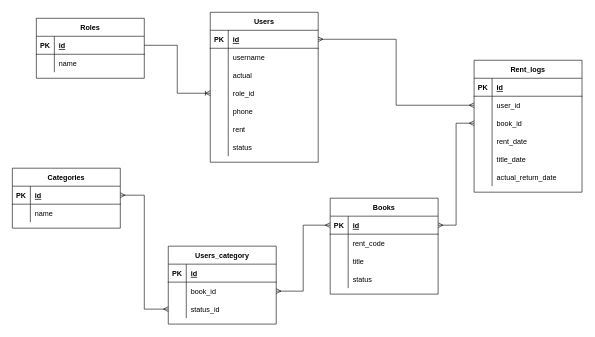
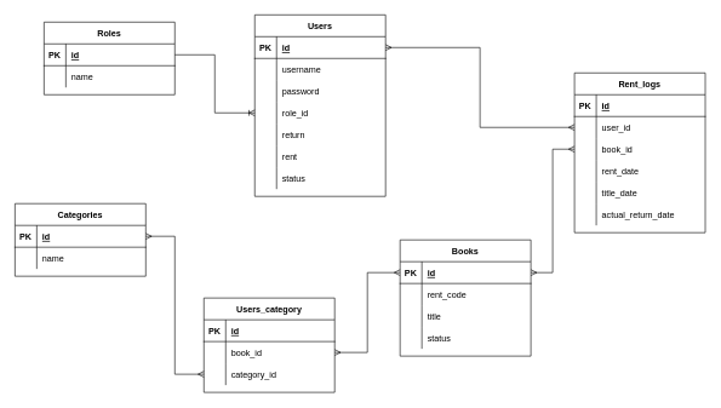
  <mxCell id="0" />
  <mxCell id="1" parent="0" />
  <mxCell id="2" value="Roles" style="shape=table;startSize=30;container=1;collapsible=1;childLayout=tableLayout;fixedRows=1;rowLines=0;fontStyle=1;align=center;resizeLast=1;" vertex="1" parent="1"><mxGeometry x="60" y="30" width="180" height="100" as="geometry" /></mxCell>
  <mxCell id="3" value="" style="shape=tableRow;horizontal=0;startSize=0;swimlaneHead=0;swimlaneBody=0;fillColor=none;collapsible=0;dropTarget=0;points=[[0,0.5],[1,0.5]];portConstraint=eastwest;top=0;left=0;right=0;bottom=1;" vertex="1" parent="2"><mxGeometry y="30" width="180" height="30" as="geometry" /></mxCell>
  <mxCell id="4" value="PK" style="shape=partialRectangle;connectable=0;fillColor=none;top=0;left=0;bottom=0;right=0;fontStyle=1;overflow=hidden;" vertex="1" parent="3"><mxGeometry width="30" height="30" as="geometry"><mxRectangle width="30" height="30" as="alternateBounds" /></mxGeometry></mxCell>
  <mxCell id="5" value="id" style="shape=partialRectangle;connectable=0;fillColor=none;top=0;left=0;bottom=0;right=0;align=left;spacingLeft=6;fontStyle=5;overflow=hidden;" vertex="1" parent="3"><mxGeometry x="30" width="150" height="30" as="geometry"><mxRectangle width="150" height="30" as="alternateBounds" /></mxGeometry></mxCell>
  <mxCell id="6" value="" style="shape=tableRow;horizontal=0;startSize=0;swimlaneHead=0;swimlaneBody=0;fillColor=none;collapsible=0;dropTarget=0;points=[[0,0.5],[1,0.5]];portConstraint=eastwest;top=0;left=0;right=0;bottom=0;" vertex="1" parent="2"><mxGeometry y="60" width="180" height="30" as="geometry" /></mxCell>
  <mxCell id="7" value="" style="shape=partialRectangle;connectable=0;fillColor=none;top=0;left=0;bottom=0;right=0;editable=1;overflow=hidden;" vertex="1" parent="6"><mxGeometry width="30" height="30" as="geometry"><mxRectangle width="30" height="30" as="alternateBounds" /></mxGeometry></mxCell>
  <mxCell id="8" value="name" style="shape=partialRectangle;connectable=0;fillColor=none;top=0;left=0;bottom=0;right=0;align=left;spacingLeft=6;overflow=hidden;" vertex="1" parent="6"><mxGeometry x="30" width="150" height="30" as="geometry"><mxRectangle width="150" height="30" as="alternateBounds" /></mxGeometry></mxCell>
  <mxCell id="9" value="Users" style="shape=table;startSize=30;container=1;collapsible=1;childLayout=tableLayout;fixedRows=1;rowLines=0;fontStyle=1;align=center;resizeLast=1;" vertex="1" parent="1"><mxGeometry x="350" y="20" width="180" height="250" as="geometry" /></mxCell>
  <mxCell id="10" value="" style="shape=tableRow;horizontal=0;startSize=0;swimlaneHead=0;swimlaneBody=0;fillColor=none;collapsible=0;dropTarget=0;points=[[0,0.5],[1,0.5]];portConstraint=eastwest;top=0;left=0;right=0;bottom=1;" vertex="1" parent="9"><mxGeometry y="30" width="180" height="30" as="geometry" /></mxCell>
  <mxCell id="11" value="PK" style="shape=partialRectangle;connectable=0;fillColor=none;top=0;left=0;bottom=0;right=0;fontStyle=1;overflow=hidden;" vertex="1" parent="10"><mxGeometry width="30" height="30" as="geometry"><mxRectangle width="30" height="30" as="alternateBounds" /></mxGeometry></mxCell>
  <mxCell id="12" value="id" style="shape=partialRectangle;connectable=0;fillColor=none;top=0;left=0;bottom=0;right=0;align=left;spacingLeft=6;fontStyle=5;overflow=hidden;" vertex="1" parent="10"><mxGeometry x="30" width="150" height="30" as="geometry"><mxRectangle width="150" height="30" as="alternateBounds" /></mxGeometry></mxCell>
  <mxCell id="13" value="" style="shape=tableRow;horizontal=0;startSize=0;swimlaneHead=0;swimlaneBody=0;fillColor=none;collapsible=0;dropTarget=0;points=[[0,0.5],[1,0.5]];portConstraint=eastwest;top=0;left=0;right=0;bottom=0;" vertex="1" parent="9"><mxGeometry y="60" width="180" height="30" as="geometry" /></mxCell>
  <mxCell id="14" value="" style="shape=partialRectangle;connectable=0;fillColor=none;top=0;left=0;bottom=0;right=0;editable=1;overflow=hidden;" vertex="1" parent="13"><mxGeometry width="30" height="30" as="geometry"><mxRectangle width="30" height="30" as="alternateBounds" /></mxGeometry></mxCell>
  <mxCell id="15" value="username" style="shape=partialRectangle;connectable=0;fillColor=none;top=0;left=0;bottom=0;right=0;align=left;spacingLeft=6;overflow=hidden;" vertex="1" parent="13"><mxGeometry x="30" width="150" height="30" as="geometry"><mxRectangle width="150" height="30" as="alternateBounds" /></mxGeometry></mxCell>
  <mxCell id="16" value="" style="shape=tableRow;horizontal=0;startSize=0;swimlaneHead=0;swimlaneBody=0;fillColor=none;collapsible=0;dropTarget=0;points=[[0,0.5],[1,0.5]];portConstraint=eastwest;top=0;left=0;right=0;bottom=0;" vertex="1" parent="9"><mxGeometry y="90" width="180" height="30" as="geometry" /></mxCell>
  <mxCell id="17" value="" style="shape=partialRectangle;connectable=0;fillColor=none;top=0;left=0;bottom=0;right=0;editable=1;overflow=hidden;" vertex="1" parent="16"><mxGeometry width="30" height="30" as="geometry"><mxRectangle width="30" height="30" as="alternateBounds" /></mxGeometry></mxCell>
- <mxCell id="18" value="actual" style="shape=partialRectangle;connectable=0;fillColor=none;top=0;left=0;bottom=0;right=0;align=left;spacingLeft=6;overflow=hidden;" vertex="1" parent="16"><mxGeometry x="30" width="150" height="30" as="geometry"><mxRectangle width="150" height="30" as="alternateBounds" /></mxGeometry></mxCell>
+ <mxCell id="18" value="password" style="shape=partialRectangle;connectable=0;fillColor=none;top=0;left=0;bottom=0;right=0;align=left;spacingLeft=6;overflow=hidden;" vertex="1" parent="16"><mxGeometry x="30" width="150" height="30" as="geometry"><mxRectangle width="150" height="30" as="alternateBounds" /></mxGeometry></mxCell>
  <mxCell id="19" value="" style="shape=tableRow;horizontal=0;startSize=0;swimlaneHead=0;swimlaneBody=0;fillColor=none;collapsible=0;dropTarget=0;points=[[0,0.5],[1,0.5]];portConstraint=eastwest;top=0;left=0;right=0;bottom=0;" vertex="1" parent="9"><mxGeometry y="120" width="180" height="30" as="geometry" /></mxCell>
  <mxCell id="20" value="" style="shape=partialRectangle;connectable=0;fillColor=none;top=0;left=0;bottom=0;right=0;editable=1;overflow=hidden;" vertex="1" parent="19"><mxGeometry width="30" height="30" as="geometry"><mxRectangle width="30" height="30" as="alternateBounds" /></mxGeometry></mxCell>
  <mxCell id="21" value="role_id" style="shape=partialRectangle;connectable=0;fillColor=none;top=0;left=0;bottom=0;right=0;align=left;spacingLeft=6;overflow=hidden;" vertex="1" parent="19"><mxGeometry x="30" width="150" height="30" as="geometry"><mxRectangle width="150" height="30" as="alternateBounds" /></mxGeometry></mxCell>
  <mxCell id="22" value="" style="shape=tableRow;horizontal=0;startSize=0;swimlaneHead=0;swimlaneBody=0;fillColor=none;collapsible=0;dropTarget=0;points=[[0,0.5],[1,0.5]];portConstraint=eastwest;top=0;left=0;right=0;bottom=0;" vertex="1" parent="9"><mxGeometry y="150" width="180" height="30" as="geometry" /></mxCell>
  <mxCell id="23" value="" style="shape=partialRectangle;connectable=0;fillColor=none;top=0;left=0;bottom=0;right=0;editable=1;overflow=hidden;" vertex="1" parent="22"><mxGeometry width="30" height="30" as="geometry"><mxRectangle width="30" height="30" as="alternateBounds" /></mxGeometry></mxCell>
- <mxCell id="24" value="phone" style="shape=partialRectangle;connectable=0;fillColor=none;top=0;left=0;bottom=0;right=0;align=left;spacingLeft=6;overflow=hidden;" vertex="1" parent="22"><mxGeometry x="30" width="150" height="30" as="geometry"><mxRectangle width="150" height="30" as="alternateBounds" /></mxGeometry></mxCell>
+ <mxCell id="24" value="return" style="shape=partialRectangle;connectable=0;fillColor=none;top=0;left=0;bottom=0;right=0;align=left;spacingLeft=6;overflow=hidden;" vertex="1" parent="22"><mxGeometry x="30" width="150" height="30" as="geometry"><mxRectangle width="150" height="30" as="alternateBounds" /></mxGeometry></mxCell>
  <mxCell id="25" value="" style="shape=tableRow;horizontal=0;startSize=0;swimlaneHead=0;swimlaneBody=0;fillColor=none;collapsible=0;dropTarget=0;points=[[0,0.5],[1,0.5]];portConstraint=eastwest;top=0;left=0;right=0;bottom=0;" vertex="1" parent="9"><mxGeometry y="180" width="180" height="30" as="geometry" /></mxCell>
  <mxCell id="26" value="" style="shape=partialRectangle;connectable=0;fillColor=none;top=0;left=0;bottom=0;right=0;editable=1;overflow=hidden;" vertex="1" parent="25"><mxGeometry width="30" height="30" as="geometry"><mxRectangle width="30" height="30" as="alternateBounds" /></mxGeometry></mxCell>
  <mxCell id="27" value="rent" style="shape=partialRectangle;connectable=0;fillColor=none;top=0;left=0;bottom=0;right=0;align=left;spacingLeft=6;overflow=hidden;" vertex="1" parent="25"><mxGeometry x="30" width="150" height="30" as="geometry"><mxRectangle width="150" height="30" as="alternateBounds" /></mxGeometry></mxCell>
  <mxCell id="28" value="" style="shape=tableRow;horizontal=0;startSize=0;swimlaneHead=0;swimlaneBody=0;fillColor=none;collapsible=0;dropTarget=0;points=[[0,0.5],[1,0.5]];portConstraint=eastwest;top=0;left=0;right=0;bottom=0;" vertex="1" parent="9"><mxGeometry y="210" width="180" height="30" as="geometry" /></mxCell>
  <mxCell id="29" value="" style="shape=partialRectangle;connectable=0;fillColor=none;top=0;left=0;bottom=0;right=0;editable=1;overflow=hidden;" vertex="1" parent="28"><mxGeometry width="30" height="30" as="geometry"><mxRectangle width="30" height="30" as="alternateBounds" /></mxGeometry></mxCell>
  <mxCell id="30" value="status" style="shape=partialRectangle;connectable=0;fillColor=none;top=0;left=0;bottom=0;right=0;align=left;spacingLeft=6;overflow=hidden;" vertex="1" parent="28"><mxGeometry x="30" width="150" height="30" as="geometry"><mxRectangle width="150" height="30" as="alternateBounds" /></mxGeometry></mxCell>
  <mxCell id="31" value="" style="edgeStyle=orthogonalEdgeStyle;fontSize=12;html=1;endArrow=ERoneToMany;rounded=0;exitX=1;exitY=0.5;exitDx=0;exitDy=0;entryX=0;entryY=0.5;entryDx=0;entryDy=0;" edge="1" parent="1" source="3" target="19"><mxGeometry width="100" height="100" relative="1" as="geometry"><mxPoint x="360" y="300" as="sourcePoint" /><mxPoint x="460" y="200" as="targetPoint" /></mxGeometry></mxCell>
  <mxCell id="32" value="Categories" style="shape=table;startSize=30;container=1;collapsible=1;childLayout=tableLayout;fixedRows=1;rowLines=0;fontStyle=1;align=center;resizeLast=1;" vertex="1" parent="1"><mxGeometry x="20" y="280" width="180" height="100" as="geometry" /></mxCell>
  <mxCell id="33" value="" style="shape=tableRow;horizontal=0;startSize=0;swimlaneHead=0;swimlaneBody=0;fillColor=none;collapsible=0;dropTarget=0;points=[[0,0.5],[1,0.5]];portConstraint=eastwest;top=0;left=0;right=0;bottom=1;" vertex="1" parent="32"><mxGeometry y="30" width="180" height="30" as="geometry" /></mxCell>
  <mxCell id="34" value="PK" style="shape=partialRectangle;connectable=0;fillColor=none;top=0;left=0;bottom=0;right=0;fontStyle=1;overflow=hidden;" vertex="1" parent="33"><mxGeometry width="30" height="30" as="geometry"><mxRectangle width="30" height="30" as="alternateBounds" /></mxGeometry></mxCell>
  <mxCell id="35" value="id" style="shape=partialRectangle;connectable=0;fillColor=none;top=0;left=0;bottom=0;right=0;align=left;spacingLeft=6;fontStyle=5;overflow=hidden;" vertex="1" parent="33"><mxGeometry x="30" width="150" height="30" as="geometry"><mxRectangle width="150" height="30" as="alternateBounds" /></mxGeometry></mxCell>
  <mxCell id="36" value="" style="shape=tableRow;horizontal=0;startSize=0;swimlaneHead=0;swimlaneBody=0;fillColor=none;collapsible=0;dropTarget=0;points=[[0,0.5],[1,0.5]];portConstraint=eastwest;top=0;left=0;right=0;bottom=0;" vertex="1" parent="32"><mxGeometry y="60" width="180" height="30" as="geometry" /></mxCell>
  <mxCell id="37" value="" style="shape=partialRectangle;connectable=0;fillColor=none;top=0;left=0;bottom=0;right=0;editable=1;overflow=hidden;" vertex="1" parent="36"><mxGeometry width="30" height="30" as="geometry"><mxRectangle width="30" height="30" as="alternateBounds" /></mxGeometry></mxCell>
  <mxCell id="38" value="name" style="shape=partialRectangle;connectable=0;fillColor=none;top=0;left=0;bottom=0;right=0;align=left;spacingLeft=6;overflow=hidden;" vertex="1" parent="36"><mxGeometry x="30" width="150" height="30" as="geometry"><mxRectangle width="150" height="30" as="alternateBounds" /></mxGeometry></mxCell>
  <mxCell id="39" value="Books" style="shape=table;startSize=30;container=1;collapsible=1;childLayout=tableLayout;fixedRows=1;rowLines=0;fontStyle=1;align=center;resizeLast=1;" vertex="1" parent="1"><mxGeometry x="550" y="330" width="180" height="160" as="geometry" /></mxCell>
  <mxCell id="40" value="" style="shape=tableRow;horizontal=0;startSize=0;swimlaneHead=0;swimlaneBody=0;fillColor=none;collapsible=0;dropTarget=0;points=[[0,0.5],[1,0.5]];portConstraint=eastwest;top=0;left=0;right=0;bottom=1;" vertex="1" parent="39"><mxGeometry y="30" width="180" height="30" as="geometry" /></mxCell>
  <mxCell id="41" value="PK" style="shape=partialRectangle;connectable=0;fillColor=none;top=0;left=0;bottom=0;right=0;fontStyle=1;overflow=hidden;" vertex="1" parent="40"><mxGeometry width="30" height="30" as="geometry"><mxRectangle width="30" height="30" as="alternateBounds" /></mxGeometry></mxCell>
  <mxCell id="42" value="id" style="shape=partialRectangle;connectable=0;fillColor=none;top=0;left=0;bottom=0;right=0;align=left;spacingLeft=6;fontStyle=5;overflow=hidden;" vertex="1" parent="40"><mxGeometry x="30" width="150" height="30" as="geometry"><mxRectangle width="150" height="30" as="alternateBounds" /></mxGeometry></mxCell>
  <mxCell id="43" value="" style="shape=tableRow;horizontal=0;startSize=0;swimlaneHead=0;swimlaneBody=0;fillColor=none;collapsible=0;dropTarget=0;points=[[0,0.5],[1,0.5]];portConstraint=eastwest;top=0;left=0;right=0;bottom=0;" vertex="1" parent="39"><mxGeometry y="60" width="180" height="30" as="geometry" /></mxCell>
  <mxCell id="44" value="" style="shape=partialRectangle;connectable=0;fillColor=none;top=0;left=0;bottom=0;right=0;editable=1;overflow=hidden;" vertex="1" parent="43"><mxGeometry width="30" height="30" as="geometry"><mxRectangle width="30" height="30" as="alternateBounds" /></mxGeometry></mxCell>
  <mxCell id="45" value="rent_code" style="shape=partialRectangle;connectable=0;fillColor=none;top=0;left=0;bottom=0;right=0;align=left;spacingLeft=6;overflow=hidden;" vertex="1" parent="43"><mxGeometry x="30" width="150" height="30" as="geometry"><mxRectangle width="150" height="30" as="alternateBounds" /></mxGeometry></mxCell>
  <mxCell id="46" value="" style="shape=tableRow;horizontal=0;startSize=0;swimlaneHead=0;swimlaneBody=0;fillColor=none;collapsible=0;dropTarget=0;points=[[0,0.5],[1,0.5]];portConstraint=eastwest;top=0;left=0;right=0;bottom=0;" vertex="1" parent="39"><mxGeometry y="90" width="180" height="30" as="geometry" /></mxCell>
  <mxCell id="47" value="" style="shape=partialRectangle;connectable=0;fillColor=none;top=0;left=0;bottom=0;right=0;editable=1;overflow=hidden;" vertex="1" parent="46"><mxGeometry width="30" height="30" as="geometry"><mxRectangle width="30" height="30" as="alternateBounds" /></mxGeometry></mxCell>
  <mxCell id="48" value="title" style="shape=partialRectangle;connectable=0;fillColor=none;top=0;left=0;bottom=0;right=0;align=left;spacingLeft=6;overflow=hidden;" vertex="1" parent="46"><mxGeometry x="30" width="150" height="30" as="geometry"><mxRectangle width="150" height="30" as="alternateBounds" /></mxGeometry></mxCell>
  <mxCell id="49" value="" style="shape=tableRow;horizontal=0;startSize=0;swimlaneHead=0;swimlaneBody=0;fillColor=none;collapsible=0;dropTarget=0;points=[[0,0.5],[1,0.5]];portConstraint=eastwest;top=0;left=0;right=0;bottom=0;" vertex="1" parent="39"><mxGeometry y="120" width="180" height="30" as="geometry" /></mxCell>
  <mxCell id="50" value="" style="shape=partialRectangle;connectable=0;fillColor=none;top=0;left=0;bottom=0;right=0;editable=1;overflow=hidden;" vertex="1" parent="49"><mxGeometry width="30" height="30" as="geometry"><mxRectangle width="30" height="30" as="alternateBounds" /></mxGeometry></mxCell>
  <mxCell id="51" value="status" style="shape=partialRectangle;connectable=0;fillColor=none;top=0;left=0;bottom=0;right=0;align=left;spacingLeft=6;overflow=hidden;" vertex="1" parent="49"><mxGeometry x="30" width="150" height="30" as="geometry"><mxRectangle width="150" height="30" as="alternateBounds" /></mxGeometry></mxCell>
  <mxCell id="52" value="Users_category" style="shape=table;startSize=30;container=1;collapsible=1;childLayout=tableLayout;fixedRows=1;rowLines=0;fontStyle=1;align=center;resizeLast=1;" vertex="1" parent="1"><mxGeometry x="280" y="410" width="180" height="130" as="geometry" /></mxCell>
  <mxCell id="53" value="" style="shape=tableRow;horizontal=0;startSize=0;swimlaneHead=0;swimlaneBody=0;fillColor=none;collapsible=0;dropTarget=0;points=[[0,0.5],[1,0.5]];portConstraint=eastwest;top=0;left=0;right=0;bottom=1;" vertex="1" parent="52"><mxGeometry y="30" width="180" height="30" as="geometry" /></mxCell>
  <mxCell id="54" value="PK" style="shape=partialRectangle;connectable=0;fillColor=none;top=0;left=0;bottom=0;right=0;fontStyle=1;overflow=hidden;" vertex="1" parent="53"><mxGeometry width="30" height="30" as="geometry"><mxRectangle width="30" height="30" as="alternateBounds" /></mxGeometry></mxCell>
  <mxCell id="55" value="id" style="shape=partialRectangle;connectable=0;fillColor=none;top=0;left=0;bottom=0;right=0;align=left;spacingLeft=6;fontStyle=5;overflow=hidden;" vertex="1" parent="53"><mxGeometry x="30" width="150" height="30" as="geometry"><mxRectangle width="150" height="30" as="alternateBounds" /></mxGeometry></mxCell>
  <mxCell id="56" value="" style="shape=tableRow;horizontal=0;startSize=0;swimlaneHead=0;swimlaneBody=0;fillColor=none;collapsible=0;dropTarget=0;points=[[0,0.5],[1,0.5]];portConstraint=eastwest;top=0;left=0;right=0;bottom=0;" vertex="1" parent="52"><mxGeometry y="60" width="180" height="30" as="geometry" /></mxCell>
  <mxCell id="57" value="" style="shape=partialRectangle;connectable=0;fillColor=none;top=0;left=0;bottom=0;right=0;editable=1;overflow=hidden;" vertex="1" parent="56"><mxGeometry width="30" height="30" as="geometry"><mxRectangle width="30" height="30" as="alternateBounds" /></mxGeometry></mxCell>
  <mxCell id="58" value="book_id" style="shape=partialRectangle;connectable=0;fillColor=none;top=0;left=0;bottom=0;right=0;align=left;spacingLeft=6;overflow=hidden;" vertex="1" parent="56"><mxGeometry x="30" width="150" height="30" as="geometry"><mxRectangle width="150" height="30" as="alternateBounds" /></mxGeometry></mxCell>
  <mxCell id="59" value="" style="shape=tableRow;horizontal=0;startSize=0;swimlaneHead=0;swimlaneBody=0;fillColor=none;collapsible=0;dropTarget=0;points=[[0,0.5],[1,0.5]];portConstraint=eastwest;top=0;left=0;right=0;bottom=0;" vertex="1" parent="52"><mxGeometry y="90" width="180" height="30" as="geometry" /></mxCell>
  <mxCell id="60" value="" style="shape=partialRectangle;connectable=0;fillColor=none;top=0;left=0;bottom=0;right=0;editable=1;overflow=hidden;" vertex="1" parent="59"><mxGeometry width="30" height="30" as="geometry"><mxRectangle width="30" height="30" as="alternateBounds" /></mxGeometry></mxCell>
- <mxCell id="61" value="status_id" style="shape=partialRectangle;connectable=0;fillColor=none;top=0;left=0;bottom=0;right=0;align=left;spacingLeft=6;overflow=hidden;" vertex="1" parent="59"><mxGeometry x="30" width="150" height="30" as="geometry"><mxRectangle width="150" height="30" as="alternateBounds" /></mxGeometry></mxCell>
+ <mxCell id="61" value="category_id" style="shape=partialRectangle;connectable=0;fillColor=none;top=0;left=0;bottom=0;right=0;align=left;spacingLeft=6;overflow=hidden;" vertex="1" parent="59"><mxGeometry x="30" width="150" height="30" as="geometry"><mxRectangle width="150" height="30" as="alternateBounds" /></mxGeometry></mxCell>
  <mxCell id="62" value="" style="edgeStyle=orthogonalEdgeStyle;fontSize=12;html=1;endArrow=ERmany;startArrow=ERmany;rounded=0;entryX=0;entryY=0.5;entryDx=0;entryDy=0;exitX=1;exitY=0.5;exitDx=0;exitDy=0;" edge="1" parent="1" source="56" target="40"><mxGeometry width="100" height="100" relative="1" as="geometry"><mxPoint x="500" y="510" as="sourcePoint" /><mxPoint x="600" y="410" as="targetPoint" /></mxGeometry></mxCell>
  <mxCell id="63" value="" style="edgeStyle=orthogonalEdgeStyle;fontSize=12;html=1;endArrow=ERmany;startArrow=ERmany;rounded=0;exitX=1;exitY=0.5;exitDx=0;exitDy=0;entryX=0;entryY=0.5;entryDx=0;entryDy=0;" edge="1" parent="1" source="33" target="59"><mxGeometry width="100" height="100" relative="1" as="geometry"><mxPoint x="280" y="380" as="sourcePoint" /><mxPoint x="380" y="280" as="targetPoint" /></mxGeometry></mxCell>
  <mxCell id="64" value="Rent_logs" style="shape=table;startSize=30;container=1;collapsible=1;childLayout=tableLayout;fixedRows=1;rowLines=0;fontStyle=1;align=center;resizeLast=1;" vertex="1" parent="1"><mxGeometry x="790" y="100" width="180" height="220" as="geometry" /></mxCell>
  <mxCell id="65" value="" style="shape=tableRow;horizontal=0;startSize=0;swimlaneHead=0;swimlaneBody=0;fillColor=none;collapsible=0;dropTarget=0;points=[[0,0.5],[1,0.5]];portConstraint=eastwest;top=0;left=0;right=0;bottom=1;" vertex="1" parent="64"><mxGeometry y="30" width="180" height="30" as="geometry" /></mxCell>
  <mxCell id="66" value="PK" style="shape=partialRectangle;connectable=0;fillColor=none;top=0;left=0;bottom=0;right=0;fontStyle=1;overflow=hidden;" vertex="1" parent="65"><mxGeometry width="30" height="30" as="geometry"><mxRectangle width="30" height="30" as="alternateBounds" /></mxGeometry></mxCell>
  <mxCell id="67" value="id" style="shape=partialRectangle;connectable=0;fillColor=none;top=0;left=0;bottom=0;right=0;align=left;spacingLeft=6;fontStyle=5;overflow=hidden;" vertex="1" parent="65"><mxGeometry x="30" width="150" height="30" as="geometry"><mxRectangle width="150" height="30" as="alternateBounds" /></mxGeometry></mxCell>
  <mxCell id="68" value="" style="shape=tableRow;horizontal=0;startSize=0;swimlaneHead=0;swimlaneBody=0;fillColor=none;collapsible=0;dropTarget=0;points=[[0,0.5],[1,0.5]];portConstraint=eastwest;top=0;left=0;right=0;bottom=0;" vertex="1" parent="64"><mxGeometry y="60" width="180" height="30" as="geometry" /></mxCell>
  <mxCell id="69" value="" style="shape=partialRectangle;connectable=0;fillColor=none;top=0;left=0;bottom=0;right=0;editable=1;overflow=hidden;" vertex="1" parent="68"><mxGeometry width="30" height="30" as="geometry"><mxRectangle width="30" height="30" as="alternateBounds" /></mxGeometry></mxCell>
  <mxCell id="70" value="user_id" style="shape=partialRectangle;connectable=0;fillColor=none;top=0;left=0;bottom=0;right=0;align=left;spacingLeft=6;overflow=hidden;" vertex="1" parent="68"><mxGeometry x="30" width="150" height="30" as="geometry"><mxRectangle width="150" height="30" as="alternateBounds" /></mxGeometry></mxCell>
  <mxCell id="71" value="" style="shape=tableRow;horizontal=0;startSize=0;swimlaneHead=0;swimlaneBody=0;fillColor=none;collapsible=0;dropTarget=0;points=[[0,0.5],[1,0.5]];portConstraint=eastwest;top=0;left=0;right=0;bottom=0;" vertex="1" parent="64"><mxGeometry y="90" width="180" height="30" as="geometry" /></mxCell>
  <mxCell id="72" value="" style="shape=partialRectangle;connectable=0;fillColor=none;top=0;left=0;bottom=0;right=0;editable=1;overflow=hidden;" vertex="1" parent="71"><mxGeometry width="30" height="30" as="geometry"><mxRectangle width="30" height="30" as="alternateBounds" /></mxGeometry></mxCell>
  <mxCell id="73" value="book_id" style="shape=partialRectangle;connectable=0;fillColor=none;top=0;left=0;bottom=0;right=0;align=left;spacingLeft=6;overflow=hidden;" vertex="1" parent="71"><mxGeometry x="30" width="150" height="30" as="geometry"><mxRectangle width="150" height="30" as="alternateBounds" /></mxGeometry></mxCell>
  <mxCell id="74" value="" style="shape=tableRow;horizontal=0;startSize=0;swimlaneHead=0;swimlaneBody=0;fillColor=none;collapsible=0;dropTarget=0;points=[[0,0.5],[1,0.5]];portConstraint=eastwest;top=0;left=0;right=0;bottom=0;" vertex="1" parent="64"><mxGeometry y="120" width="180" height="30" as="geometry" /></mxCell>
  <mxCell id="75" value="" style="shape=partialRectangle;connectable=0;fillColor=none;top=0;left=0;bottom=0;right=0;editable=1;overflow=hidden;" vertex="1" parent="74"><mxGeometry width="30" height="30" as="geometry"><mxRectangle width="30" height="30" as="alternateBounds" /></mxGeometry></mxCell>
  <mxCell id="76" value="rent_date" style="shape=partialRectangle;connectable=0;fillColor=none;top=0;left=0;bottom=0;right=0;align=left;spacingLeft=6;overflow=hidden;" vertex="1" parent="74"><mxGeometry x="30" width="150" height="30" as="geometry"><mxRectangle width="150" height="30" as="alternateBounds" /></mxGeometry></mxCell>
  <mxCell id="77" value="" style="shape=tableRow;horizontal=0;startSize=0;swimlaneHead=0;swimlaneBody=0;fillColor=none;collapsible=0;dropTarget=0;points=[[0,0.5],[1,0.5]];portConstraint=eastwest;top=0;left=0;right=0;bottom=0;" vertex="1" parent="64"><mxGeometry y="150" width="180" height="30" as="geometry" /></mxCell>
  <mxCell id="78" value="" style="shape=partialRectangle;connectable=0;fillColor=none;top=0;left=0;bottom=0;right=0;editable=1;overflow=hidden;" vertex="1" parent="77"><mxGeometry width="30" height="30" as="geometry"><mxRectangle width="30" height="30" as="alternateBounds" /></mxGeometry></mxCell>
  <mxCell id="79" value="title_date" style="shape=partialRectangle;connectable=0;fillColor=none;top=0;left=0;bottom=0;right=0;align=left;spacingLeft=6;overflow=hidden;" vertex="1" parent="77"><mxGeometry x="30" width="150" height="30" as="geometry"><mxRectangle width="150" height="30" as="alternateBounds" /></mxGeometry></mxCell>
  <mxCell id="80" value="" style="shape=tableRow;horizontal=0;startSize=0;swimlaneHead=0;swimlaneBody=0;fillColor=none;collapsible=0;dropTarget=0;points=[[0,0.5],[1,0.5]];portConstraint=eastwest;top=0;left=0;right=0;bottom=0;" vertex="1" parent="64"><mxGeometry y="180" width="180" height="30" as="geometry" /></mxCell>
  <mxCell id="81" value="" style="shape=partialRectangle;connectable=0;fillColor=none;top=0;left=0;bottom=0;right=0;editable=1;overflow=hidden;" vertex="1" parent="80"><mxGeometry width="30" height="30" as="geometry"><mxRectangle width="30" height="30" as="alternateBounds" /></mxGeometry></mxCell>
  <mxCell id="82" value="actual_return_date" style="shape=partialRectangle;connectable=0;fillColor=none;top=0;left=0;bottom=0;right=0;align=left;spacingLeft=6;overflow=hidden;" vertex="1" parent="80"><mxGeometry x="30" width="150" height="30" as="geometry"><mxRectangle width="150" height="30" as="alternateBounds" /></mxGeometry></mxCell>
  <mxCell id="83" value="" style="edgeStyle=orthogonalEdgeStyle;fontSize=12;html=1;endArrow=ERmany;startArrow=ERmany;rounded=0;exitX=1;exitY=0.5;exitDx=0;exitDy=0;entryX=0;entryY=0.5;entryDx=0;entryDy=0;" edge="1" parent="1" source="40" target="71"><mxGeometry width="100" height="100" relative="1" as="geometry"><mxPoint x="800" y="300" as="sourcePoint" /><mxPoint x="900" y="200" as="targetPoint" /></mxGeometry></mxCell>
  <mxCell id="84" value="" style="edgeStyle=orthogonalEdgeStyle;fontSize=12;html=1;endArrow=ERmany;startArrow=ERmany;rounded=0;entryX=1;entryY=0.5;entryDx=0;entryDy=0;exitX=0;exitY=0.5;exitDx=0;exitDy=0;" edge="1" parent="1" source="68" target="10"><mxGeometry width="100" height="100" relative="1" as="geometry"><mxPoint x="770" y="260" as="sourcePoint" /><mxPoint x="870" y="160" as="targetPoint" /></mxGeometry></mxCell>
